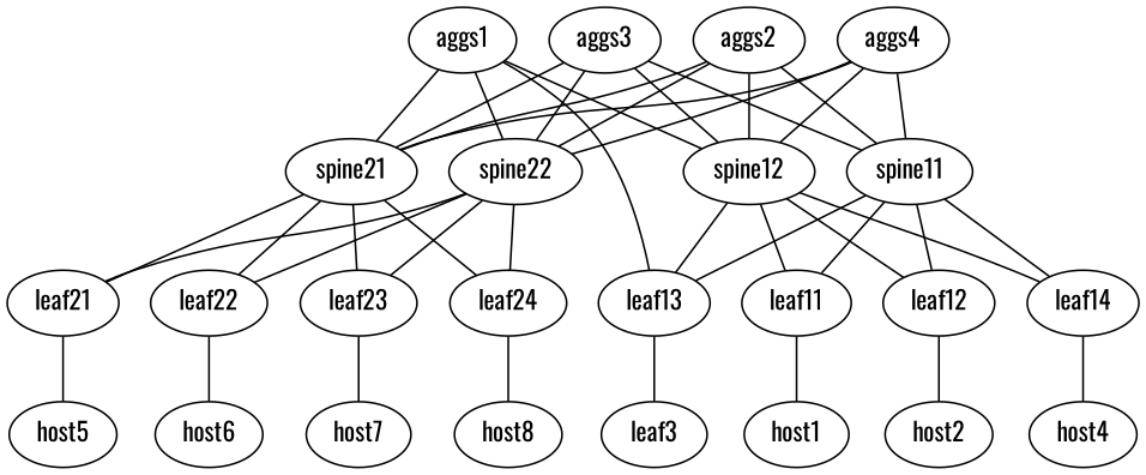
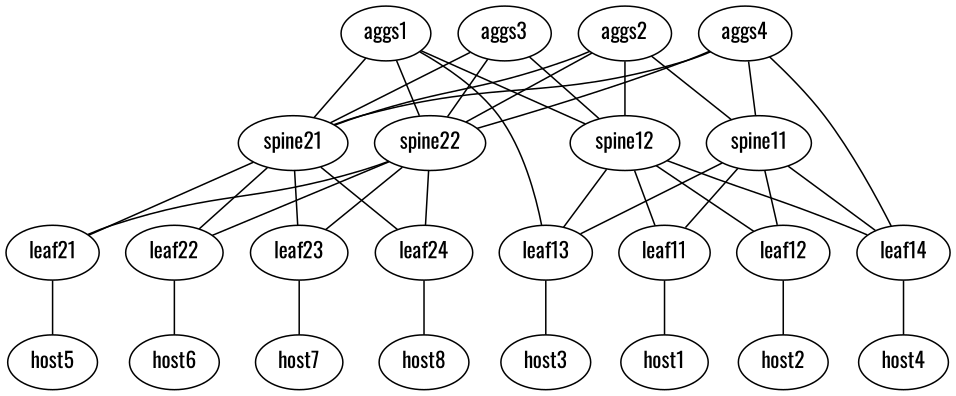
  graph {
    fontname=Oswald
    node [dev_type="microsoft-sonic" fontname=Oswald pod=A]
    edge [fontname=Oswald type=link_dc]
    aggs1 [pod=""]
    spine12
    spine21 [pod=B]
    spine22 [pod=B]
    leaf13
    spine11
    leaf11
    leaf12
    leaf14
    leaf21 [pod=B]
    leaf22 [pod=B]
    leaf23 [pod=B]
    leaf24 [pod=B]
    aggs2 [pod=""]
    aggs3 [pod=""]
    aggs4 [pod=""]
    host1 [dev_type=ubuntu]
    host2 [dev_type=ubuntu]
-   host3 [dev_type=ubuntu label=leaf3]
+   host3 [dev_type=ubuntu]
    host4 [dev_type=ubuntu]
    host5 [dev_type=ubuntu]
    host6 [dev_type=ubuntu pod=B]
    host7 [dev_type=ubuntu pod=B]
    host8 [dev_type=ubuntu pod=B]
    aggs1 -- spine12
    aggs1 -- spine21
    aggs1 -- spine22
    aggs1 -- leaf13
    spine12 -- leaf13
    spine12 -- leaf11
    spine12 -- leaf12
    spine12 -- leaf14
    spine21 -- leaf21
    spine21 -- leaf22
    spine21 -- leaf23
    spine21 -- leaf24
    spine22 -- leaf21
    spine22 -- leaf22
    spine22 -- leaf23
    spine22 -- leaf24
    leaf13 -- host3 [type=link_customer]
    spine11 -- leaf13
    spine11 -- leaf11
    spine11 -- leaf12
    spine11 -- leaf14
    leaf11 -- host1 [type=link_customer]
    leaf12 -- host2 [type=link_customer]
    leaf14 -- host4 [type=link_customer]
    leaf21 -- host5 [type=link_customer]
    leaf22 -- host6 [type=link_customer]
    leaf23 -- host7 [type=link_customer]
    leaf24 -- host8 [type=link_customer]
    aggs2 -- spine12
    aggs2 -- spine21
    aggs2 -- spine22
    aggs2 -- spine11
    aggs3 -- spine12
    aggs3 -- spine21
    aggs3 -- spine22
-   aggs3 -- spine11
-   aggs4 -- spine12
+   aggs4 -- leaf14
    aggs4 -- spine21
    aggs4 -- spine22
    aggs4 -- spine11
  }
